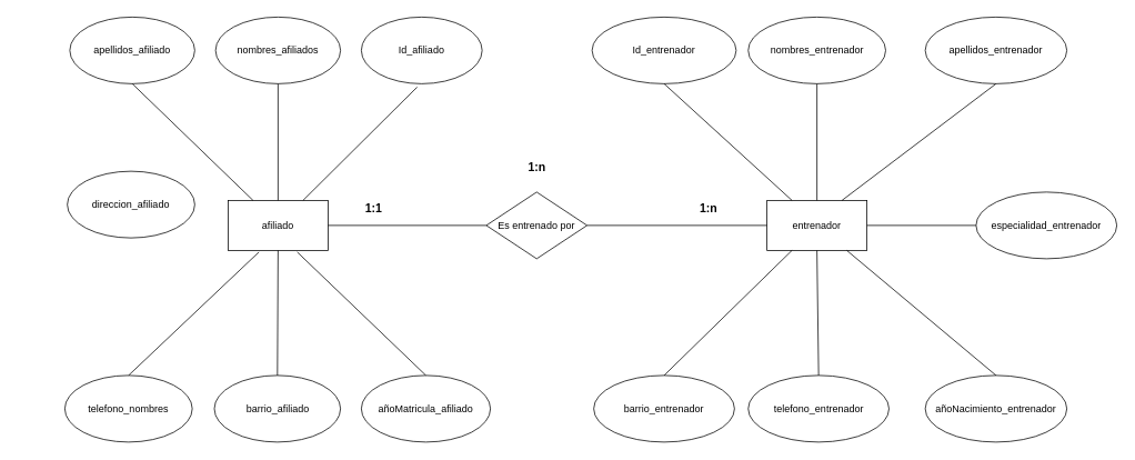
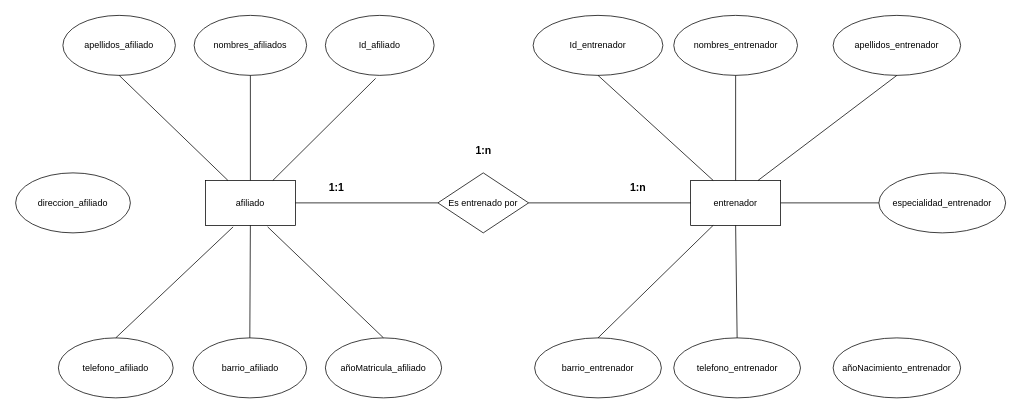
  <mxCell id="0" />
  <mxCell id="1" parent="0" />
  <mxCell id="2" value="afiliado" style="rounded=0;whiteSpace=wrap;html=1;" parent="1" vertex="1"><mxGeometry x="273" y="240" width="120" height="60" as="geometry" /></mxCell>
  <mxCell id="3" value="entrenador" style="rounded=0;whiteSpace=wrap;html=1;" parent="1" vertex="1"><mxGeometry x="920" y="240" width="120" height="60" as="geometry" /></mxCell>
  <mxCell id="4" value="Es entrenado por" style="rhombus;whiteSpace=wrap;html=1;" parent="1" vertex="1"><mxGeometry x="583" y="230" width="121" height="80" as="geometry" /></mxCell>
  <mxCell id="5" value="" style="endArrow=none;html=1;entryX=1;entryY=0.5;entryDx=0;entryDy=0;exitX=0;exitY=0.5;exitDx=0;exitDy=0;" parent="1" source="4" target="2" edge="1"><mxGeometry width="50" height="50" relative="1" as="geometry"><mxPoint x="620" y="260" as="sourcePoint" /><mxPoint x="670" y="210" as="targetPoint" /></mxGeometry></mxCell>
  <mxCell id="6" value="" style="endArrow=none;html=1;entryX=0;entryY=0.5;entryDx=0;entryDy=0;exitX=1;exitY=0.5;exitDx=0;exitDy=0;" parent="1" source="4" target="3" edge="1"><mxGeometry width="50" height="50" relative="1" as="geometry"><mxPoint x="620" y="260" as="sourcePoint" /><mxPoint x="670" y="210" as="targetPoint" /></mxGeometry></mxCell>
  <mxCell id="7" value="Id_afiliado" style="ellipse;whiteSpace=wrap;html=1;" parent="1" vertex="1"><mxGeometry x="433" y="20" width="145" height="80" as="geometry" /></mxCell>
  <mxCell id="8" value="nombres_afiliados" style="ellipse;whiteSpace=wrap;html=1;" parent="1" vertex="1"><mxGeometry x="258" y="20" width="150" height="80" as="geometry" /></mxCell>
  <mxCell id="9" value="apellidos_afiliado" style="ellipse;whiteSpace=wrap;html=1;" parent="1" vertex="1"><mxGeometry x="83" y="20" width="150" height="80" as="geometry" /></mxCell>
- <mxCell id="10" value="direccion_afiliado" style="ellipse;whiteSpace=wrap;html=1;" parent="1" vertex="1"><mxGeometry x="80" y="205" width="153" height="80" as="geometry" /></mxCell>
- <mxCell id="11" value="telefono_nombres" style="ellipse;whiteSpace=wrap;html=1;" parent="1" vertex="1"><mxGeometry x="77" y="450" width="153" height="80" as="geometry" /></mxCell>
+ <mxCell id="10" value="direccion_afiliado" style="ellipse;whiteSpace=wrap;html=1;" parent="1" vertex="1"><mxGeometry x="20" y="230" width="153" height="80" as="geometry" /></mxCell>
+ <mxCell id="11" value="telefono_afiliado" style="ellipse;whiteSpace=wrap;html=1;" parent="1" vertex="1"><mxGeometry x="77" y="450" width="153" height="80" as="geometry" /></mxCell>
  <mxCell id="12" value="barrio_afiliado" style="ellipse;whiteSpace=wrap;html=1;" parent="1" vertex="1"><mxGeometry x="256.5" y="450" width="151.5" height="80" as="geometry" /></mxCell>
  <mxCell id="13" value="añoMatricula_afiliado" style="ellipse;whiteSpace=wrap;html=1;" parent="1" vertex="1"><mxGeometry x="433" y="450" width="155" height="80" as="geometry" /></mxCell>
  <mxCell id="14" value="" style="endArrow=none;html=1;entryX=0.462;entryY=1.05;entryDx=0;entryDy=0;entryPerimeter=0;exitX=0.75;exitY=0;exitDx=0;exitDy=0;" parent="1" source="2" target="7" edge="1"><mxGeometry width="50" height="50" relative="1" as="geometry"><mxPoint x="323" y="360" as="sourcePoint" /><mxPoint x="373" y="310" as="targetPoint" /></mxGeometry></mxCell>
  <mxCell id="15" value="" style="endArrow=none;html=1;entryX=0.5;entryY=1;entryDx=0;entryDy=0;exitX=0.5;exitY=0;exitDx=0;exitDy=0;" parent="1" source="2" target="8" edge="1"><mxGeometry width="50" height="50" relative="1" as="geometry"><mxPoint x="323" y="360" as="sourcePoint" /><mxPoint x="373" y="310" as="targetPoint" /></mxGeometry></mxCell>
  <mxCell id="16" value="" style="endArrow=none;html=1;entryX=0.5;entryY=1;entryDx=0;entryDy=0;exitX=0.25;exitY=0;exitDx=0;exitDy=0;" parent="1" source="2" target="9" edge="1"><mxGeometry width="50" height="50" relative="1" as="geometry"><mxPoint x="323" y="360" as="sourcePoint" /><mxPoint x="373" y="310" as="targetPoint" /></mxGeometry></mxCell>
  <mxCell id="17" value="" style="endArrow=none;html=1;entryX=0.5;entryY=0;entryDx=0;entryDy=0;" parent="1" target="11" edge="1"><mxGeometry width="50" height="50" relative="1" as="geometry"><mxPoint x="310" y="302" as="sourcePoint" /><mxPoint x="373" y="310" as="targetPoint" /></mxGeometry></mxCell>
  <mxCell id="18" value="" style="endArrow=none;html=1;entryX=0.5;entryY=0;entryDx=0;entryDy=0;exitX=0.5;exitY=1;exitDx=0;exitDy=0;" parent="1" source="2" target="12" edge="1"><mxGeometry width="50" height="50" relative="1" as="geometry"><mxPoint x="323" y="360" as="sourcePoint" /><mxPoint x="373" y="310" as="targetPoint" /></mxGeometry></mxCell>
  <mxCell id="19" value="" style="endArrow=none;html=1;entryX=0.5;entryY=0;entryDx=0;entryDy=0;exitX=0.692;exitY=1.033;exitDx=0;exitDy=0;exitPerimeter=0;" parent="1" source="2" target="13" edge="1"><mxGeometry width="50" height="50" relative="1" as="geometry"><mxPoint x="323" y="360" as="sourcePoint" /><mxPoint x="373" y="310" as="targetPoint" /></mxGeometry></mxCell>
  <mxCell id="20" value="nombres_entrenador" style="ellipse;whiteSpace=wrap;html=1;" parent="1" vertex="1"><mxGeometry x="897.5" y="20" width="165" height="80" as="geometry" /></mxCell>
  <mxCell id="21" value="Id_entrenador" style="ellipse;whiteSpace=wrap;html=1;" parent="1" vertex="1"><mxGeometry x="710" y="20" width="173" height="80" as="geometry" /></mxCell>
  <mxCell id="22" value="apellidos_entrenador" style="ellipse;whiteSpace=wrap;html=1;" parent="1" vertex="1"><mxGeometry x="1110" y="20" width="170" height="80" as="geometry" /></mxCell>
  <mxCell id="23" value="especialidad_entrenador" style="ellipse;whiteSpace=wrap;html=1;" parent="1" vertex="1"><mxGeometry x="1171" y="230" width="169" height="80" as="geometry" /></mxCell>
  <mxCell id="24" value="añoNacimiento_entrenador" style="ellipse;whiteSpace=wrap;html=1;" parent="1" vertex="1"><mxGeometry x="1110" y="450" width="170" height="80" as="geometry" /></mxCell>
  <mxCell id="25" value="telefono_entrenador" style="ellipse;whiteSpace=wrap;html=1;" parent="1" vertex="1"><mxGeometry x="897.5" y="450" width="169" height="80" as="geometry" /></mxCell>
  <mxCell id="26" value="barrio_entrenador" style="ellipse;whiteSpace=wrap;html=1;" parent="1" vertex="1"><mxGeometry x="712" y="450" width="169" height="80" as="geometry" /></mxCell>
  <mxCell id="27" value="" style="endArrow=none;html=1;entryX=0.5;entryY=1;entryDx=0;entryDy=0;exitX=0.25;exitY=0;exitDx=0;exitDy=0;" parent="1" source="3" target="21" edge="1"><mxGeometry width="50" height="50" relative="1" as="geometry"><mxPoint x="630" y="130" as="sourcePoint" /><mxPoint x="680" y="80" as="targetPoint" /></mxGeometry></mxCell>
  <mxCell id="28" value="" style="endArrow=none;html=1;entryX=0.5;entryY=1;entryDx=0;entryDy=0;exitX=0.5;exitY=0;exitDx=0;exitDy=0;" parent="1" source="3" target="20" edge="1"><mxGeometry width="50" height="50" relative="1" as="geometry"><mxPoint x="630" y="130" as="sourcePoint" /><mxPoint x="680" y="80" as="targetPoint" /></mxGeometry></mxCell>
  <mxCell id="29" value="" style="endArrow=none;html=1;exitX=0.75;exitY=0;exitDx=0;exitDy=0;entryX=0.5;entryY=1;entryDx=0;entryDy=0;" parent="1" source="3" target="22" edge="1"><mxGeometry width="50" height="50" relative="1" as="geometry"><mxPoint x="630" y="130" as="sourcePoint" /><mxPoint x="1195" y="110" as="targetPoint" /></mxGeometry></mxCell>
  <mxCell id="30" value="" style="endArrow=none;html=1;entryX=0;entryY=0.5;entryDx=0;entryDy=0;exitX=1;exitY=0.5;exitDx=0;exitDy=0;" parent="1" source="3" target="23" edge="1"><mxGeometry width="50" height="50" relative="1" as="geometry"><mxPoint x="630" y="130" as="sourcePoint" /><mxPoint x="680" y="80" as="targetPoint" /></mxGeometry></mxCell>
- <mxCell id="31" value="" style="endArrow=none;html=1;entryX=0.5;entryY=0;entryDx=0;entryDy=0;" parent="1" source="3" target="24" edge="1"><mxGeometry width="50" height="50" relative="1" as="geometry"><mxPoint x="630" y="130" as="sourcePoint" /><mxPoint x="680" y="80" as="targetPoint" /></mxGeometry></mxCell>
  <mxCell id="32" value="" style="endArrow=none;html=1;entryX=0.5;entryY=0;entryDx=0;entryDy=0;exitX=0.5;exitY=1;exitDx=0;exitDy=0;" parent="1" source="3" target="25" edge="1"><mxGeometry width="50" height="50" relative="1" as="geometry"><mxPoint x="630" y="130" as="sourcePoint" /><mxPoint x="680" y="80" as="targetPoint" /></mxGeometry></mxCell>
  <mxCell id="33" value="" style="endArrow=none;html=1;entryX=0.5;entryY=0;entryDx=0;entryDy=0;exitX=0.25;exitY=1;exitDx=0;exitDy=0;" parent="1" source="3" target="26" edge="1"><mxGeometry width="50" height="50" relative="1" as="geometry"><mxPoint x="630" y="130" as="sourcePoint" /><mxPoint x="680" y="80" as="targetPoint" /></mxGeometry></mxCell>
  <mxCell id="34" value="1:n" style="text;html=1;strokeColor=none;fillColor=none;align=center;verticalAlign=middle;whiteSpace=wrap;rounded=0;fontSize=14;fontStyle=1" parent="1" vertex="1"><mxGeometry x="624" y="190" width="40" height="20" as="geometry" /></mxCell>
  <mxCell id="35" value="1:1" style="text;html=1;strokeColor=none;fillColor=none;align=center;verticalAlign=middle;whiteSpace=wrap;rounded=0;fontSize=14;fontStyle=1" parent="1" vertex="1"><mxGeometry x="428" y="240" width="40" height="20" as="geometry" /></mxCell>
  <mxCell id="36" value="1:n" style="text;html=1;strokeColor=none;fillColor=none;align=center;verticalAlign=middle;whiteSpace=wrap;rounded=0;fontSize=14;fontStyle=1" parent="1" vertex="1"><mxGeometry x="830" y="240" width="40" height="20" as="geometry" /></mxCell>
